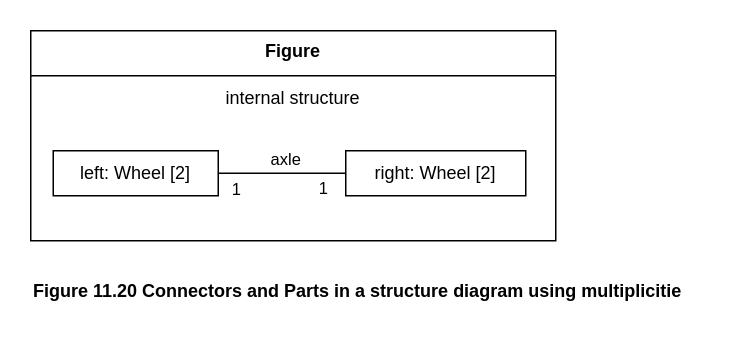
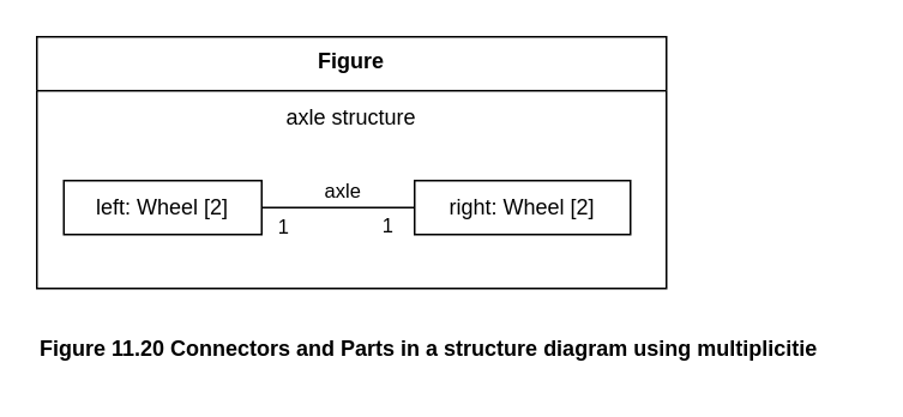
  <mxCell id="0" />
  <mxCell id="1" parent="0" />
  <mxCell id="2" value="Figure" style="swimlane;fontStyle=1;align=center;verticalAlign=top;childLayout=stackLayout;horizontal=1;startSize=30;horizontalStack=0;resizeParent=1;resizeParentMax=0;resizeLast=0;collapsible=0;marginBottom=0;html=1;whiteSpace=wrap;" vertex="1" parent="1"><mxGeometry x="20" y="20" width="350" height="140" as="geometry" /></mxCell>
- <mxCell id="3" value="internal structure" style="html=1;strokeColor=none;fillColor=none;align=center;verticalAlign=middle;spacingLeft=4;spacingRight=4;rotatable=0;points=[[0,0.5],[1,0.5]];resizeWidth=1;whiteSpace=wrap;" vertex="1" parent="2"><mxGeometry y="30" width="350" height="30" as="geometry" /></mxCell>
+ <mxCell id="3" value="axle structure" style="html=1;strokeColor=none;fillColor=none;align=center;verticalAlign=middle;spacingLeft=4;spacingRight=4;rotatable=0;points=[[0,0.5],[1,0.5]];resizeWidth=1;whiteSpace=wrap;" vertex="1" parent="2"><mxGeometry y="30" width="350" height="30" as="geometry" /></mxCell>
  <mxCell id="4" value="" style="swimlane;fontStyle=1;align=center;verticalAlign=top;horizontal=1;startSize=0;collapsible=0;marginBottom=0;html=1;strokeColor=none;fillColor=none;" vertex="1" parent="2"><mxGeometry y="60" width="350" height="80" as="geometry" /></mxCell>
  <mxCell id="5" value="left: Wheel [2]" style="html=1;align=center;verticalAlign=middle;rotatable=0;whiteSpace=wrap;" vertex="1" parent="4"><mxGeometry width="110" height="30" relative="1" as="geometry"><mxPoint x="15" y="20" as="offset" /></mxGeometry></mxCell>
  <mxCell id="6" value="right: Wheel [2]" style="html=1;align=center;verticalAlign=middle;rotatable=0;whiteSpace=wrap;" vertex="1" parent="4"><mxGeometry width="120" height="30" relative="1" as="geometry"><mxPoint x="210" y="20" as="offset" /></mxGeometry></mxCell>
  <mxCell id="7" value="axle" style="edgeStyle=none;endArrow=none;verticalAlign=bottom;labelBackgroundColor=none;endSize=12;html=1;align=center;endFill=0;entryX=0;entryY=0.5;spacingLeft=4;rounded=0;entryDx=0;entryDy=0;exitX=1;exitY=0.5;exitDx=0;exitDy=0;" edge="1" parent="4" source="5" target="6"><mxGeometry relative="1" as="geometry"><mxPoint x="118" y="35" as="sourcePoint" /><mxPoint x="198" y="35" as="targetPoint" /></mxGeometry></mxCell>
  <mxCell id="8" value="1" style="edgeLabel;html=1;align=center;verticalAlign=middle;resizable=0;points=[];" vertex="1" connectable="0" parent="7"><mxGeometry x="-0.731" y="-1" relative="1" as="geometry"><mxPoint y="9" as="offset" /></mxGeometry></mxCell>
  <mxCell id="9" value="1" style="edgeLabel;html=1;align=center;verticalAlign=middle;resizable=0;points=[];" vertex="1" connectable="0" parent="7"><mxGeometry x="0.73" y="-1" relative="1" as="geometry"><mxPoint x="-5" y="8" as="offset" /></mxGeometry></mxCell>
  <mxCell id="10" value="Figure 11.20 Connectors and Parts in a structure diagram using multiplicitie" style="text;whiteSpace=wrap;fontStyle=1" vertex="1" parent="1"><mxGeometry x="20" y="180" width="460" height="30" as="geometry" /></mxCell>
